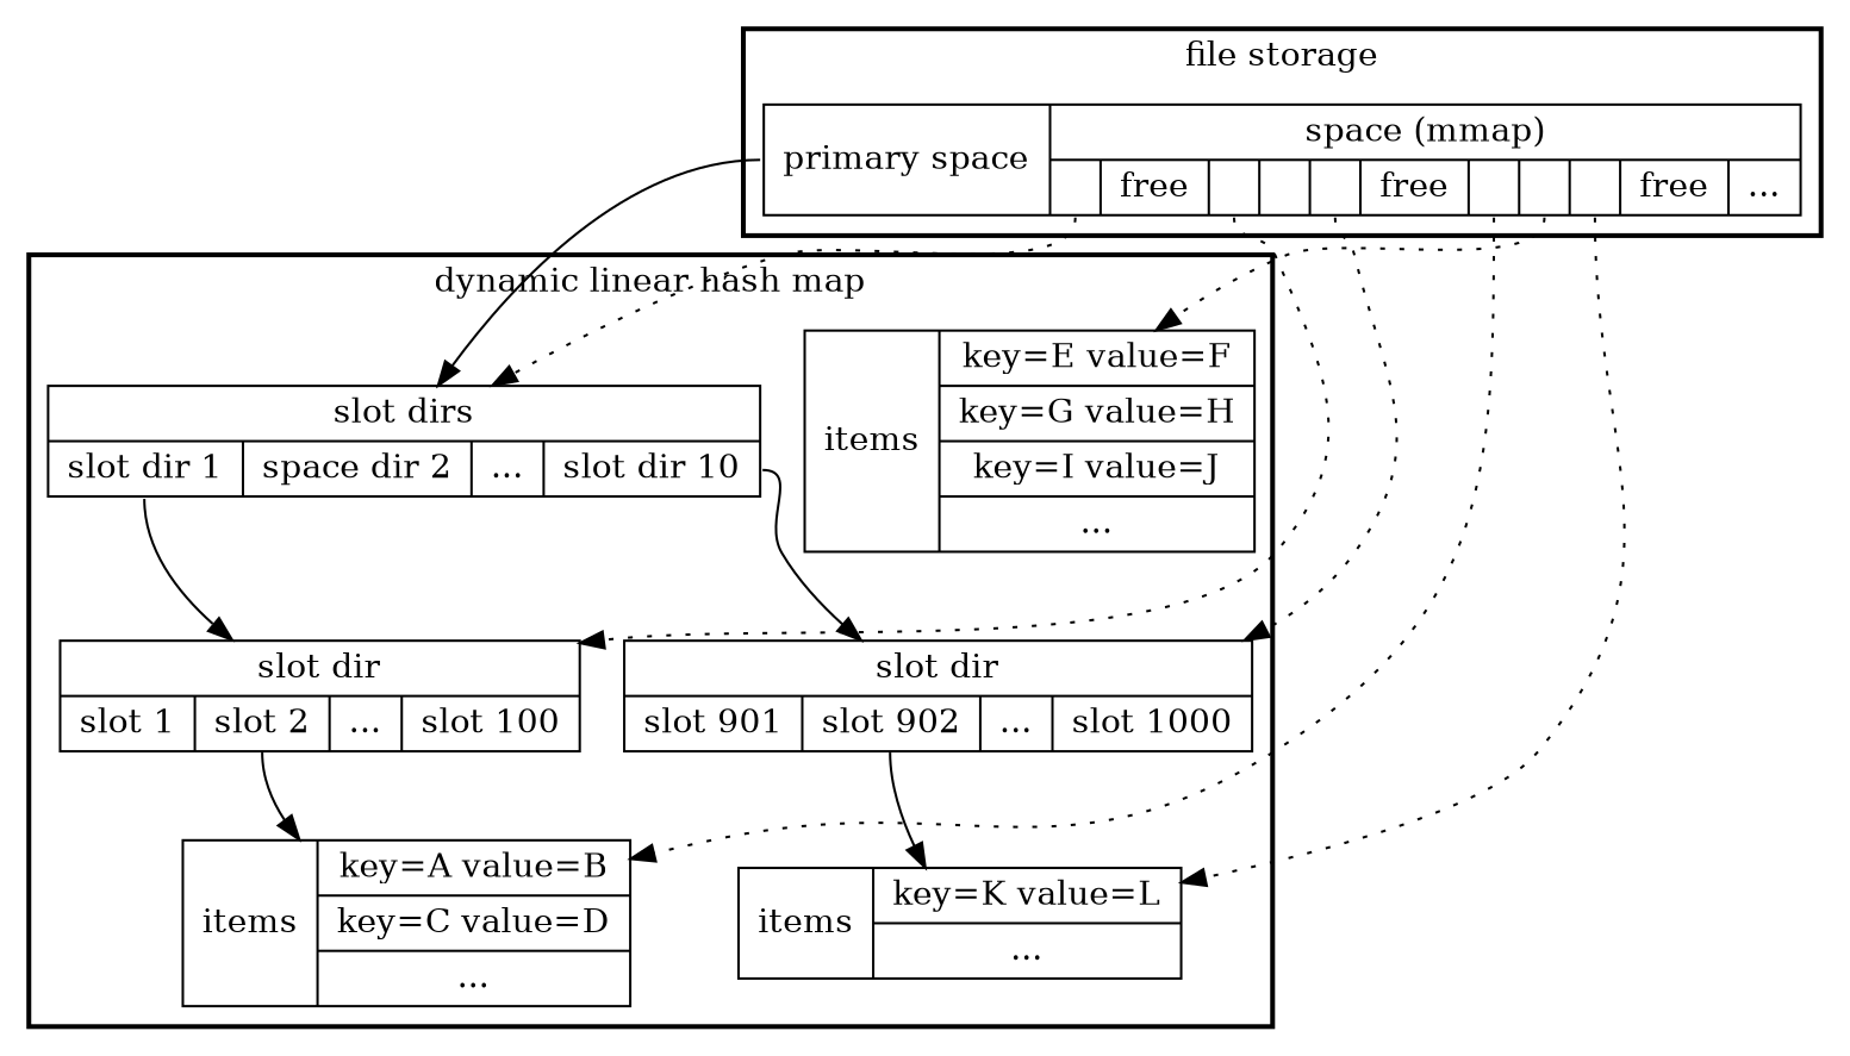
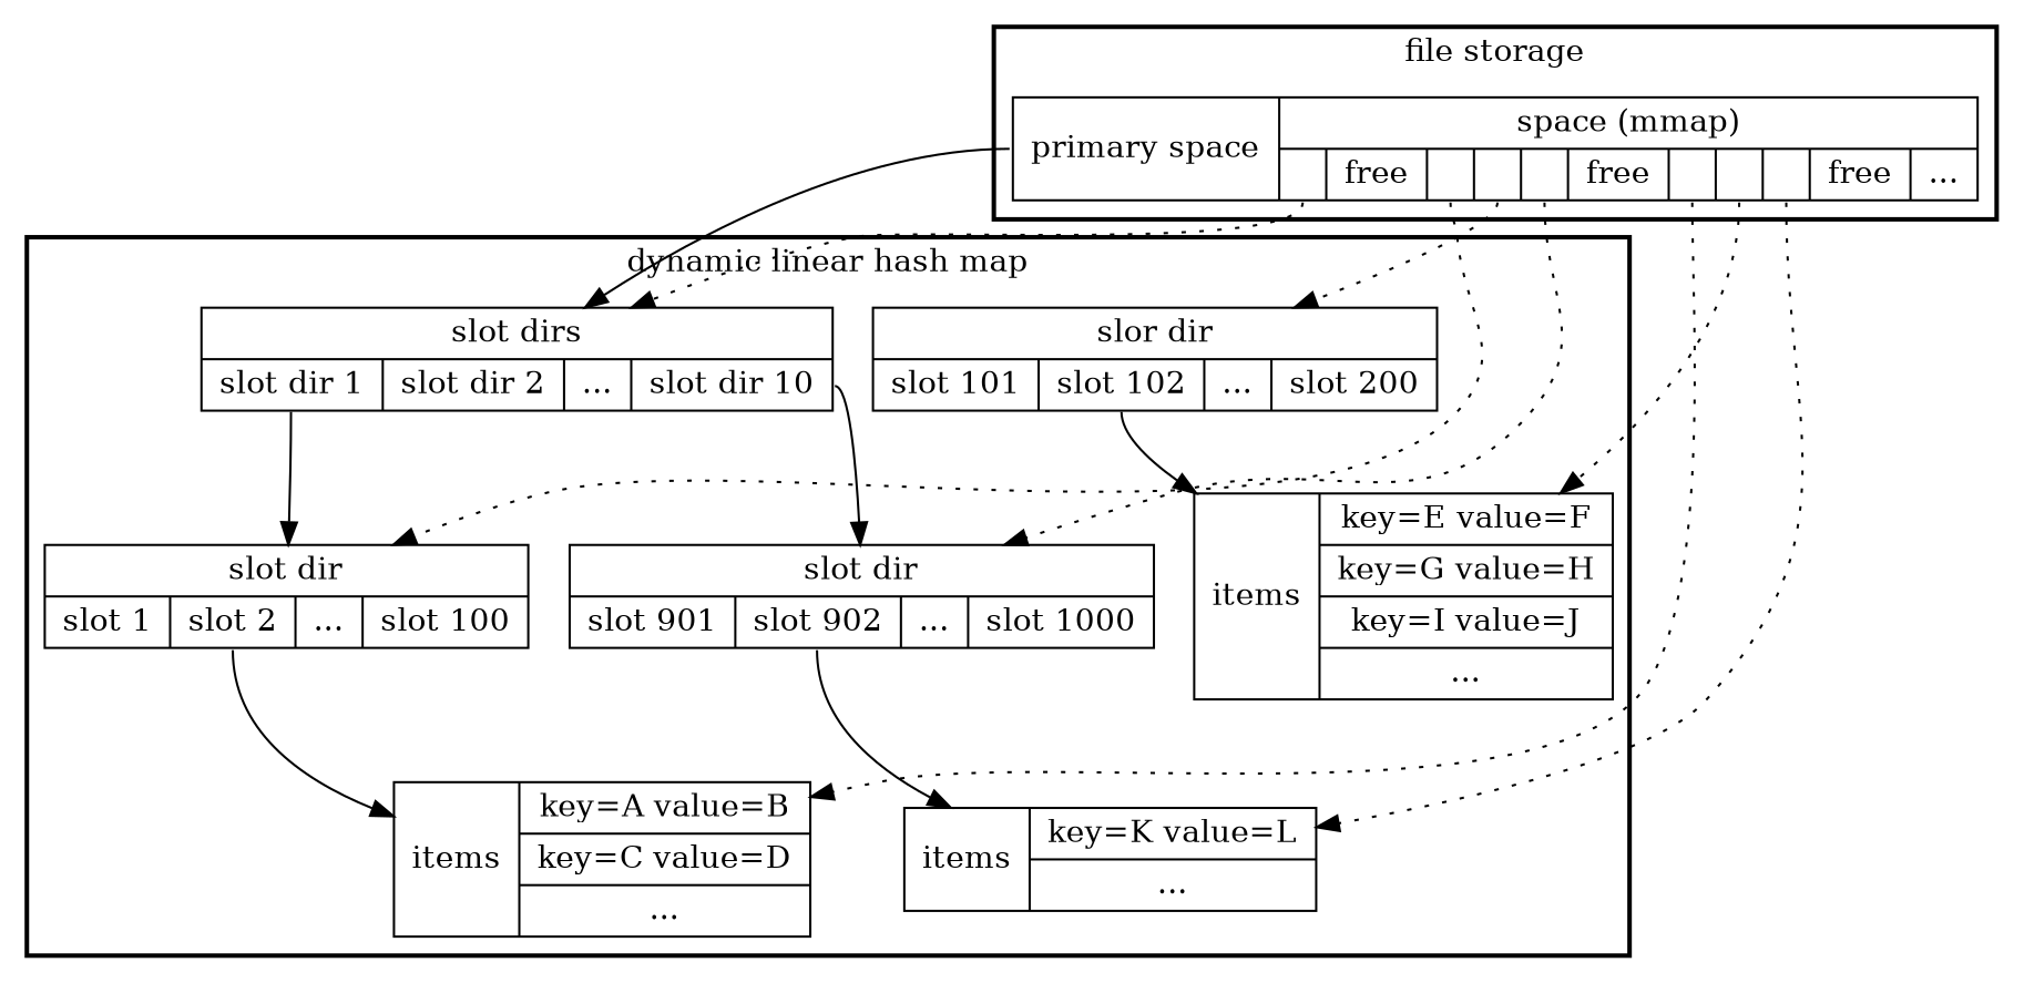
  digraph {
    node [shape=record]
    edge [tailport=p2 style=dotted]
-   n1 [label="{slot dirs|{<p1>slot dir 1|<p2>space dir 2|...|<p3>slot dir 10}}"]
+   n1 [label="{slot dirs|{<p1>slot dir 1|<p2>slot dir 2|...|<p3>slot dir 10}}"]
    n2 [label="{slot dir|{<p1>slot 1|<p2>slot 2|...|<p3>slot 100}}"]
+   n3 [label="{slor dir|{<p1>slot 101|<p2>slot 102|...|<p3>slot 200}}"]
    n4 [label="{slot dir|{<p1>slot 901|<p2>slot 902|...|<p3>slot 1000}}"]
    n5 [label="items|{key=A value=B|key=C value=D|...}"]
    n6 [label="items|{key=E value=F|key=G value=H|key=I value=J|...}"]
    n7 [label="items|{key=K value=L|...}"]
    n8 [label="<p1>primary space|{space (mmap)|{<p2>|free|<p3>|<p4>|<p5>|free|<p6>|<p7>|<p8>|free|...}}"]
    subgraph cluster_1 {
      label="dynamic linear hash map"
      style=bold
      n1
      n2
+     n3
      n4
      n5
      n6
      n7
    }
    subgraph cluster_2 {
      label="file storage"
      style=bold
      n8
    }
    n1 -> n2 [tailport=p1 style=""]
    n1 -> n4 [tailport=p3 style=""]
    n2 -> n5 [style=""]
+   n3 -> n6 [style=""]
    n4 -> n7 [style=""]
    n8 -> n1 [tailport=p1 style=""]
    n8 -> n1
    n8 -> n2 [tailport=p3]
+   n8 -> n3 [tailport=p4]
    n8 -> n4 [tailport=p5]
    n8 -> n5 [tailport=p6]
    n8 -> n6 [tailport=p7]
    n8 -> n7 [tailport=p8]
  }
